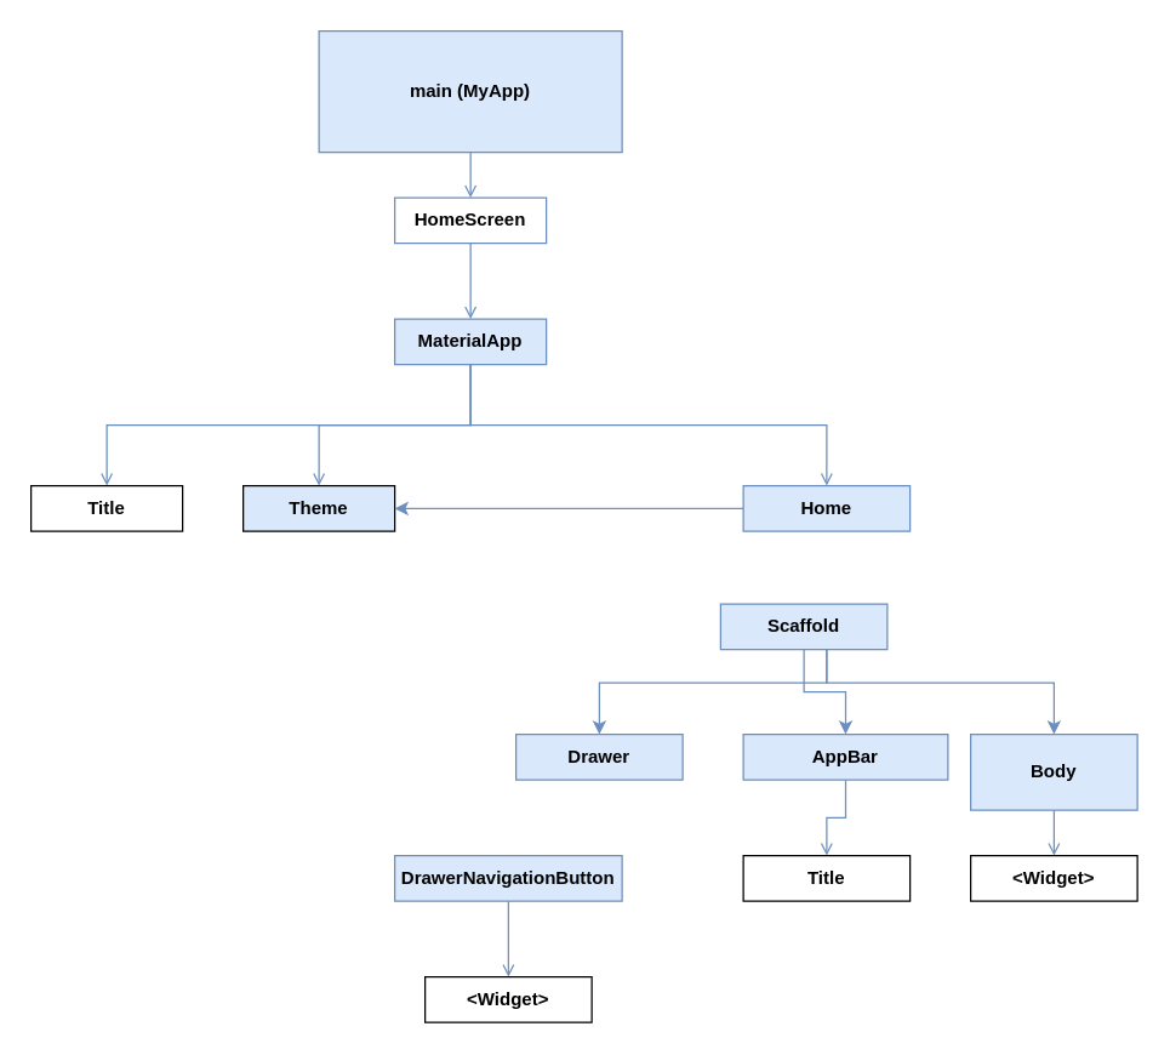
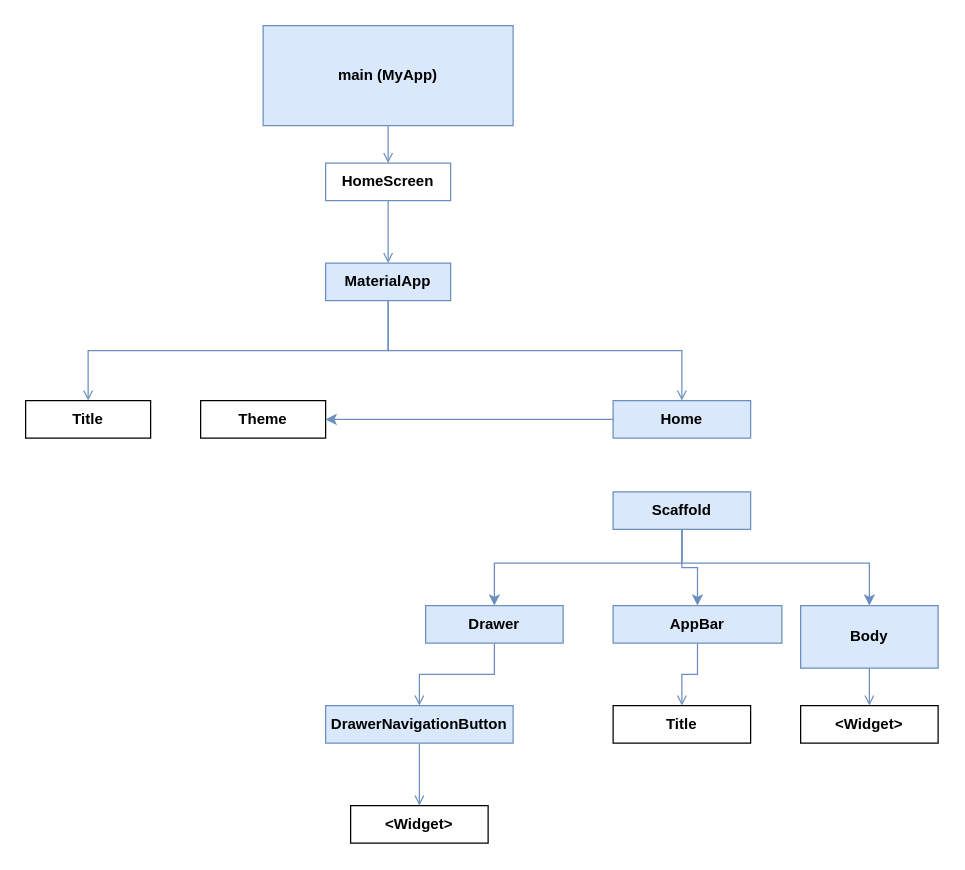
  <mxCell id="0" />
  <mxCell id="1" parent="0" />
  <mxCell id="2" style="edgeStyle=orthogonalEdgeStyle;rounded=0;orthogonalLoop=1;jettySize=auto;html=1;entryX=0.5;entryY=0;entryDx=0;entryDy=0;endArrow=open;endFill=0;fillColor=#dae8fc;strokeColor=#6c8ebf;" parent="1" source="3" target="5" edge="1"><mxGeometry relative="1" as="geometry" /></mxCell>
  <mxCell id="3" value="&lt;b&gt;main (MyApp)&lt;/b&gt;" style="rounded=0;whiteSpace=wrap;html=1;fillColor=#dae8fc;strokeColor=#6c8ebf;" parent="1" vertex="1"><mxGeometry x="210" y="20" width="200" height="80" as="geometry" /></mxCell>
  <mxCell id="4" style="edgeStyle=orthogonalEdgeStyle;rounded=0;orthogonalLoop=1;jettySize=auto;html=1;entryX=0.5;entryY=0;entryDx=0;entryDy=0;endArrow=open;endFill=0;fillColor=#dae8fc;strokeColor=#6c8ebf;" parent="1" source="5" target="9" edge="1"><mxGeometry relative="1" as="geometry" /></mxCell>
  <mxCell id="5" value="&lt;b&gt;HomeScreen&lt;/b&gt;" style="rounded=0;whiteSpace=wrap;html=1;strokeColor=#6c8ebf;fillColor=#ffffff;" parent="1" vertex="1"><mxGeometry x="260" y="130" width="100" height="30" as="geometry" /></mxCell>
  <mxCell id="6" style="edgeStyle=orthogonalEdgeStyle;rounded=0;orthogonalLoop=1;jettySize=auto;html=1;entryX=0.5;entryY=0;entryDx=0;entryDy=0;endArrow=open;endFill=0;fillColor=#dae8fc;strokeColor=#6c8ebf;" parent="1" source="9" target="13" edge="1"><mxGeometry relative="1" as="geometry"><Array as="points"><mxPoint x="310" y="280" /><mxPoint x="545" y="280" /></Array></mxGeometry></mxCell>
  <mxCell id="7" style="edgeStyle=orthogonalEdgeStyle;rounded=0;orthogonalLoop=1;jettySize=auto;html=1;entryX=0.5;entryY=0;entryDx=0;entryDy=0;endArrow=open;endFill=0;fillColor=#dae8fc;strokeColor=#6c8ebf;" parent="1" source="9" target="10" edge="1"><mxGeometry relative="1" as="geometry"><Array as="points"><mxPoint x="310" y="280" /><mxPoint x="70" y="280" /></Array></mxGeometry></mxCell>
- <mxCell id="8" style="edgeStyle=orthogonalEdgeStyle;rounded=0;orthogonalLoop=1;jettySize=auto;html=1;entryX=0.5;entryY=0;entryDx=0;entryDy=0;endArrow=open;endFill=0;fillColor=#dae8fc;strokeColor=#6c8ebf;" parent="1" source="9" target="11" edge="1"><mxGeometry relative="1" as="geometry" /></mxCell>
  <mxCell id="9" value="&lt;b&gt;MaterialApp&lt;/b&gt;" style="rounded=0;whiteSpace=wrap;html=1;strokeColor=#6c8ebf;fillColor=#dae8fc;" parent="1" vertex="1"><mxGeometry x="260" y="210" width="100" height="30" as="geometry" /></mxCell>
  <mxCell id="10" value="&lt;b&gt;Title&lt;/b&gt;" style="rounded=0;whiteSpace=wrap;html=1;" parent="1" vertex="1"><mxGeometry x="20" y="320" width="100" height="30" as="geometry" /></mxCell>
- <mxCell id="11" value="&lt;b&gt;Theme&lt;/b&gt;" style="rounded=0;whiteSpace=wrap;html=1;fillColor=#dae8fc;" parent="1" vertex="1"><mxGeometry x="160" y="320" width="100" height="30" as="geometry" /></mxCell>
+ <mxCell id="11" value="&lt;b&gt;Theme&lt;/b&gt;" style="rounded=0;whiteSpace=wrap;html=1;" parent="1" vertex="1"><mxGeometry x="160" y="320" width="100" height="30" as="geometry" /></mxCell>
  <mxCell id="12" style="edgeStyle=orthogonalEdgeStyle;rounded=0;orthogonalLoop=1;jettySize=auto;html=1;fillColor=#dae8fc;strokeColor=#6c8ebf;" edge="1" parent="1" source="13" target="11"><mxGeometry relative="1" as="geometry" /></mxCell>
  <mxCell id="13" value="&lt;b&gt;Home&lt;/b&gt;" style="rounded=0;whiteSpace=wrap;html=1;strokeColor=#6c8ebf;fillColor=#dae8fc;" parent="1" vertex="1"><mxGeometry x="490" y="320" width="110" height="30" as="geometry" /></mxCell>
+ <mxCell id="14" style="edgeStyle=orthogonalEdgeStyle;rounded=0;orthogonalLoop=1;jettySize=auto;html=1;entryX=0.5;entryY=0;entryDx=0;entryDy=0;endArrow=open;endFill=0;fillColor=#dae8fc;strokeColor=#6c8ebf;" parent="1" source="15" target="23" edge="1"><mxGeometry relative="1" as="geometry" /></mxCell>
  <mxCell id="15" value="&lt;b&gt;Drawer&lt;/b&gt;" style="rounded=0;whiteSpace=wrap;html=1;strokeColor=#6c8ebf;fillColor=#dae8fc;" parent="1" vertex="1"><mxGeometry x="340" y="484" width="110" height="30" as="geometry" /></mxCell>
  <mxCell id="16" style="edgeStyle=orthogonalEdgeStyle;rounded=0;orthogonalLoop=1;jettySize=auto;html=1;entryX=0.5;entryY=0;entryDx=0;entryDy=0;endArrow=open;endFill=0;fillColor=#dae8fc;strokeColor=#6c8ebf;" parent="1" source="17" target="20" edge="1"><mxGeometry relative="1" as="geometry" /></mxCell>
  <mxCell id="17" value="&lt;b&gt;AppBar&lt;/b&gt;" style="rounded=0;whiteSpace=wrap;html=1;strokeColor=#6c8ebf;fillColor=#dae8fc;" parent="1" vertex="1"><mxGeometry x="490" y="484" width="135" height="30" as="geometry" /></mxCell>
  <mxCell id="18" style="edgeStyle=orthogonalEdgeStyle;rounded=0;orthogonalLoop=1;jettySize=auto;html=1;entryX=0.5;entryY=0;entryDx=0;entryDy=0;endArrow=open;endFill=0;fillColor=#dae8fc;strokeColor=#6c8ebf;" parent="1" source="19" target="21" edge="1"><mxGeometry relative="1" as="geometry" /></mxCell>
  <mxCell id="19" value="&lt;b&gt;Body&lt;/b&gt;" style="rounded=0;whiteSpace=wrap;html=1;strokeColor=#6c8ebf;fillColor=#dae8fc;" parent="1" vertex="1"><mxGeometry x="640" y="484" width="110" height="50" as="geometry" /></mxCell>
  <mxCell id="20" value="&lt;b&gt;Title&lt;/b&gt;" style="rounded=0;whiteSpace=wrap;html=1;" parent="1" vertex="1"><mxGeometry x="490" y="564" width="110" height="30" as="geometry" /></mxCell>
  <mxCell id="21" value="&lt;b&gt;&amp;lt;Widget&amp;gt;&lt;/b&gt;" style="rounded=0;whiteSpace=wrap;html=1;" parent="1" vertex="1"><mxGeometry x="640" y="564" width="110" height="30" as="geometry" /></mxCell>
  <mxCell id="22" style="edgeStyle=orthogonalEdgeStyle;rounded=0;orthogonalLoop=1;jettySize=auto;html=1;entryX=0.5;entryY=0;entryDx=0;entryDy=0;endArrow=open;endFill=0;fillColor=#dae8fc;strokeColor=#6c8ebf;" parent="1" source="23" target="24" edge="1"><mxGeometry relative="1" as="geometry" /></mxCell>
  <mxCell id="23" value="&lt;b&gt;DrawerNavigationButton&lt;/b&gt;" style="rounded=0;whiteSpace=wrap;html=1;strokeColor=#6c8ebf;fillColor=#dae8fc;" parent="1" vertex="1"><mxGeometry x="260" y="564" width="150" height="30" as="geometry" /></mxCell>
  <mxCell id="24" value="&lt;b&gt;&amp;lt;Widget&amp;gt;&lt;/b&gt;" style="rounded=0;whiteSpace=wrap;html=1;" parent="1" vertex="1"><mxGeometry x="280" y="644" width="110" height="30" as="geometry" /></mxCell>
  <mxCell id="25" style="edgeStyle=orthogonalEdgeStyle;rounded=0;orthogonalLoop=1;jettySize=auto;html=1;entryX=0.5;entryY=0;entryDx=0;entryDy=0;fillColor=#dae8fc;strokeColor=#6c8ebf;" edge="1" parent="1" source="28" target="15"><mxGeometry relative="1" as="geometry"><Array as="points"><mxPoint x="545" y="450" /><mxPoint x="395" y="450" /></Array></mxGeometry></mxCell>
  <mxCell id="26" style="edgeStyle=orthogonalEdgeStyle;rounded=0;orthogonalLoop=1;jettySize=auto;html=1;entryX=0.5;entryY=0;entryDx=0;entryDy=0;fillColor=#dae8fc;strokeColor=#6c8ebf;" edge="1" parent="1" source="28" target="17"><mxGeometry relative="1" as="geometry" /></mxCell>
  <mxCell id="27" style="edgeStyle=orthogonalEdgeStyle;rounded=0;orthogonalLoop=1;jettySize=auto;html=1;entryX=0.5;entryY=0;entryDx=0;entryDy=0;fillColor=#dae8fc;strokeColor=#6c8ebf;" edge="1" parent="1" source="28" target="19"><mxGeometry relative="1" as="geometry"><Array as="points"><mxPoint x="545" y="450" /><mxPoint x="695" y="450" /></Array></mxGeometry></mxCell>
- <mxCell id="28" value="&lt;b&gt;Scaffold&lt;/b&gt;" style="rounded=0;whiteSpace=wrap;html=1;strokeColor=#6c8ebf;fillColor=#dae8fc;" vertex="1" parent="1"><mxGeometry x="475" y="398" width="110" height="30" as="geometry" /></mxCell>
+ <mxCell id="28" value="&lt;b&gt;Scaffold&lt;/b&gt;" style="rounded=0;whiteSpace=wrap;html=1;strokeColor=#6c8ebf;fillColor=#dae8fc;" vertex="1" parent="1"><mxGeometry x="490" y="393" width="110" height="30" as="geometry" /></mxCell>
